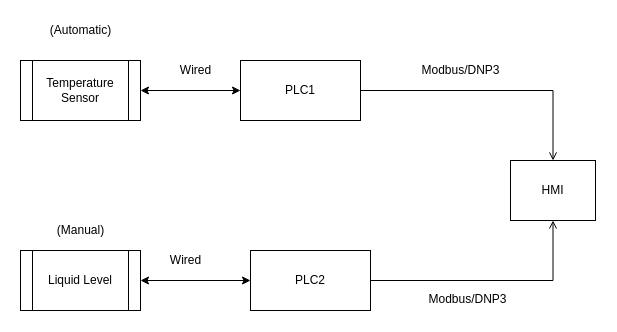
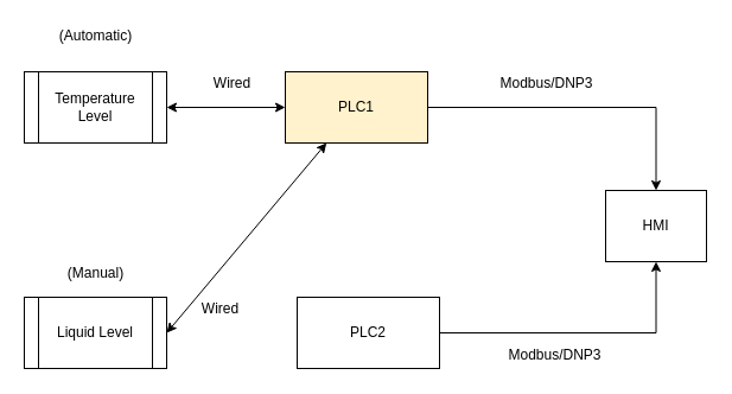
  <mxCell id="0" />
  <mxCell id="1" parent="0" />
  <mxCell id="2" value="HMI" style="rounded=0;whiteSpace=wrap;html=1;" vertex="1" parent="1"><mxGeometry x="510" y="160" width="85" height="60" as="geometry" /></mxCell>
- <mxCell id="3" style="edgeStyle=orthogonalEdgeStyle;rounded=0;orthogonalLoop=1;jettySize=auto;html=1;exitX=1;exitY=0.5;exitDx=0;exitDy=0;entryX=0.5;entryY=0;entryDx=0;entryDy=0;endArrow=open;" edge="1" parent="1" source="4" target="2"><mxGeometry relative="1" as="geometry" /></mxCell>
- <mxCell id="4" value="&lt;div&gt;PLC1&lt;/div&gt;" style="rounded=0;whiteSpace=wrap;html=1;" vertex="1" parent="1"><mxGeometry x="240" y="60" width="120" height="60" as="geometry" /></mxCell>
- <mxCell id="5" style="edgeStyle=orthogonalEdgeStyle;rounded=0;orthogonalLoop=1;jettySize=auto;html=1;exitX=1;exitY=0.5;exitDx=0;exitDy=0;entryX=0.5;entryY=1;entryDx=0;entryDy=0;endArrow=open;" edge="1" parent="1" source="6" target="2"><mxGeometry relative="1" as="geometry" /></mxCell>
+ <mxCell id="3" style="edgeStyle=orthogonalEdgeStyle;rounded=0;orthogonalLoop=1;jettySize=auto;html=1;exitX=1;exitY=0.5;exitDx=0;exitDy=0;entryX=0.5;entryY=0;entryDx=0;entryDy=0;" edge="1" parent="1" source="4" target="2"><mxGeometry relative="1" as="geometry" /></mxCell>
+ <mxCell id="4" value="&lt;div&gt;PLC1&lt;/div&gt;" style="rounded=0;whiteSpace=wrap;html=1;fillColor=#fff2cc;" vertex="1" parent="1"><mxGeometry x="240" y="60" width="120" height="60" as="geometry" /></mxCell>
+ <mxCell id="5" style="edgeStyle=orthogonalEdgeStyle;rounded=0;orthogonalLoop=1;jettySize=auto;html=1;exitX=1;exitY=0.5;exitDx=0;exitDy=0;entryX=0.5;entryY=1;entryDx=0;entryDy=0;" edge="1" parent="1" source="6" target="2"><mxGeometry relative="1" as="geometry" /></mxCell>
  <mxCell id="6" value="PLC2" style="rounded=0;whiteSpace=wrap;html=1;" vertex="1" parent="1"><mxGeometry x="250" y="250" width="120" height="60" as="geometry" /></mxCell>
  <mxCell id="7" value="Modbus/DNP3" style="text;html=1;align=center;verticalAlign=middle;resizable=0;points=[];autosize=1;" vertex="1" parent="1"><mxGeometry x="417" y="289" width="100" height="20" as="geometry" /></mxCell>
  <mxCell id="8" value="Modbus/DNP3" style="text;html=1;align=center;verticalAlign=middle;resizable=0;points=[];autosize=1;" vertex="1" parent="1"><mxGeometry x="410" y="60" width="100" height="20" as="geometry" /></mxCell>
- <mxCell id="9" value="Temperature Sensor" style="shape=process;whiteSpace=wrap;html=1;backgroundOutline=1;" vertex="1" parent="1"><mxGeometry x="20" y="60" width="120" height="60" as="geometry" /></mxCell>
+ <mxCell id="9" value="Temperature Level" style="shape=process;whiteSpace=wrap;html=1;backgroundOutline=1;" vertex="1" parent="1"><mxGeometry x="20" y="60" width="120" height="60" as="geometry" /></mxCell>
  <mxCell id="10" value="Liquid Level" style="shape=process;whiteSpace=wrap;html=1;backgroundOutline=1;" vertex="1" parent="1"><mxGeometry x="20" y="250" width="120" height="60" as="geometry" /></mxCell>
  <mxCell id="11" value="(Automatic)" style="text;html=1;align=center;verticalAlign=middle;resizable=0;points=[];autosize=1;" vertex="1" parent="1"><mxGeometry x="35" y="20" width="90" height="20" as="geometry" /></mxCell>
  <mxCell id="12" value="(Manual)" style="text;html=1;align=center;verticalAlign=middle;resizable=0;points=[];autosize=1;" vertex="1" parent="1"><mxGeometry x="45" y="220" width="70" height="20" as="geometry" /></mxCell>
  <mxCell id="13" value="Wired" style="text;html=1;align=center;verticalAlign=middle;resizable=0;points=[];autosize=1;" vertex="1" parent="1"><mxGeometry x="160" y="250" width="50" height="20" as="geometry" /></mxCell>
  <mxCell id="14" value="Wired" style="text;html=1;align=center;verticalAlign=middle;resizable=0;points=[];autosize=1;" vertex="1" parent="1"><mxGeometry x="170" y="60" width="50" height="20" as="geometry" /></mxCell>
- <mxCell id="15" value="" style="endArrow=classic;startArrow=classic;html=1;exitX=1;exitY=0.5;exitDx=0;exitDy=0;entryX=0;entryY=0.5;entryDx=0;entryDy=0;" edge="1" parent="1" source="10" target="6"><mxGeometry width="50" height="50" relative="1" as="geometry"><mxPoint x="310" y="230" as="sourcePoint" /><mxPoint x="370" y="180" as="targetPoint" /></mxGeometry></mxCell>
+ <mxCell id="15" value="" style="endArrow=classic;startArrow=classic;html=1;exitX=1;exitY=0.5;exitDx=0;exitDy=0;" edge="1" parent="1" source="10" target="4"><mxGeometry width="50" height="50" relative="1" as="geometry"><mxPoint x="310" y="230" as="sourcePoint" /><mxPoint x="370" y="180" as="targetPoint" /></mxGeometry></mxCell>
  <mxCell id="16" value="" style="endArrow=classic;startArrow=classic;html=1;exitX=1;exitY=0.5;exitDx=0;exitDy=0;entryX=0;entryY=0.5;entryDx=0;entryDy=0;" edge="1" parent="1" source="9" target="4"><mxGeometry width="50" height="50" relative="1" as="geometry"><mxPoint x="150" y="130" as="sourcePoint" /><mxPoint x="250" y="130" as="targetPoint" /></mxGeometry></mxCell>
